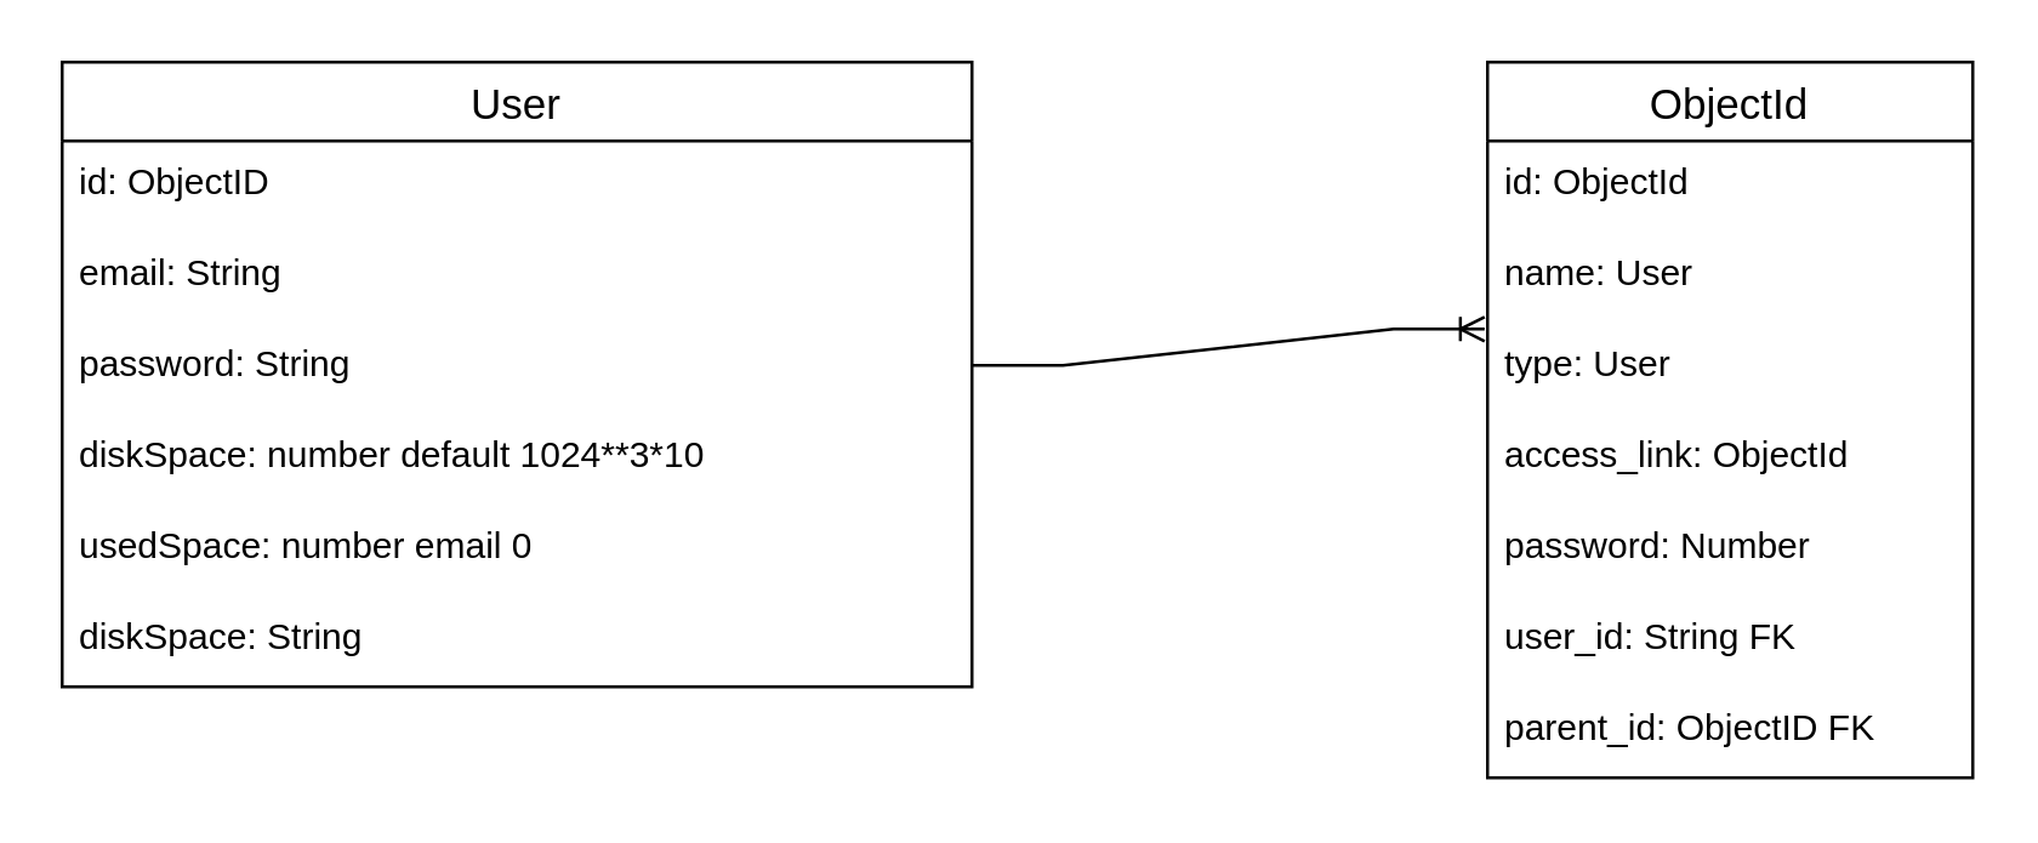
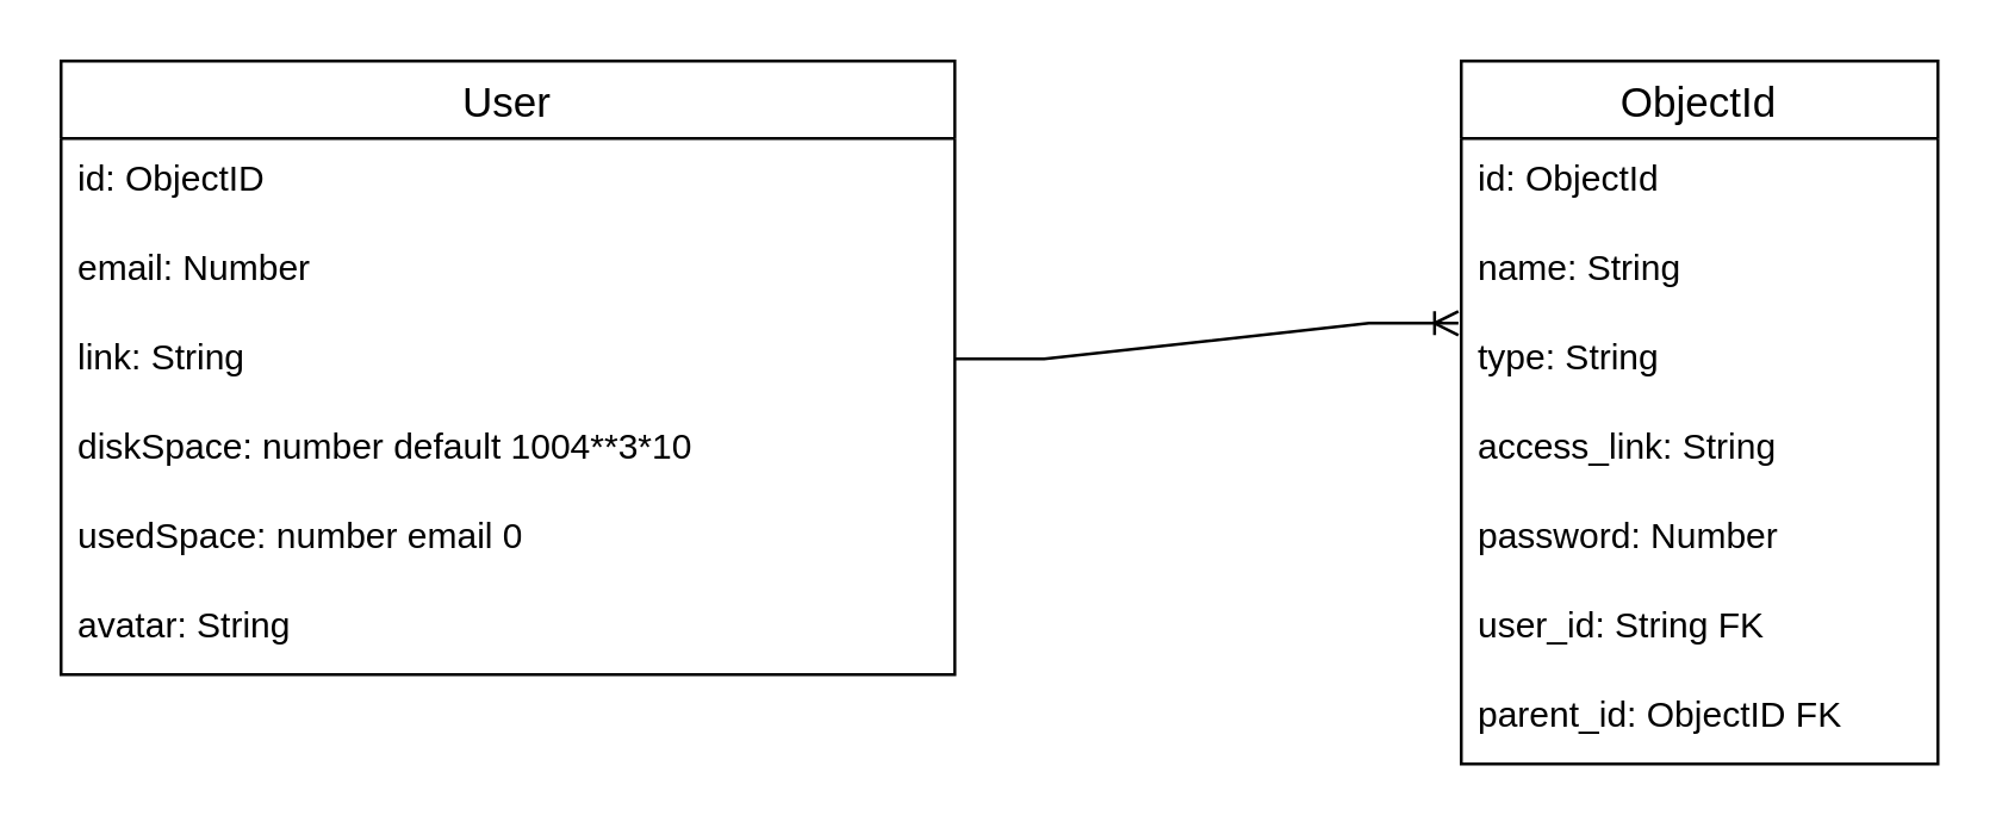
  <mxCell id="0" />
  <mxCell id="1" parent="0" />
  <mxCell id="2" value="ObjectId" style="swimlane;fontStyle=0;childLayout=stackLayout;horizontal=1;startSize=26;horizontalStack=0;resizeParent=1;resizeParentMax=0;resizeLast=0;collapsible=1;marginBottom=0;align=center;fontSize=14;" vertex="1" parent="1"><mxGeometry x="490" y="20" width="160" height="236" as="geometry" /></mxCell>
  <mxCell id="3" value="id: ObjectId" style="text;strokeColor=none;fillColor=none;spacingLeft=4;spacingRight=4;overflow=hidden;rotatable=0;points=[[0,0.5],[1,0.5]];portConstraint=eastwest;fontSize=12;whiteSpace=wrap;html=1;" vertex="1" parent="2"><mxGeometry y="26" width="160" height="30" as="geometry" /></mxCell>
- <mxCell id="4" value="name: User" style="text;strokeColor=none;fillColor=none;spacingLeft=4;spacingRight=4;overflow=hidden;rotatable=0;points=[[0,0.5],[1,0.5]];portConstraint=eastwest;fontSize=12;whiteSpace=wrap;html=1;" vertex="1" parent="2"><mxGeometry y="56" width="160" height="30" as="geometry" /></mxCell>
- <mxCell id="5" value="type: User" style="text;strokeColor=none;fillColor=none;spacingLeft=4;spacingRight=4;overflow=hidden;rotatable=0;points=[[0,0.5],[1,0.5]];portConstraint=eastwest;fontSize=12;whiteSpace=wrap;html=1;" vertex="1" parent="2"><mxGeometry y="86" width="160" height="30" as="geometry" /></mxCell>
- <mxCell id="6" value="access_link: ObjectId" style="text;strokeColor=none;fillColor=none;spacingLeft=4;spacingRight=4;overflow=hidden;rotatable=0;points=[[0,0.5],[1,0.5]];portConstraint=eastwest;fontSize=12;whiteSpace=wrap;html=1;" vertex="1" parent="2"><mxGeometry y="116" width="160" height="30" as="geometry" /></mxCell>
+ <mxCell id="4" value="name: String" style="text;strokeColor=none;fillColor=none;spacingLeft=4;spacingRight=4;overflow=hidden;rotatable=0;points=[[0,0.5],[1,0.5]];portConstraint=eastwest;fontSize=12;whiteSpace=wrap;html=1;" vertex="1" parent="2"><mxGeometry y="56" width="160" height="30" as="geometry" /></mxCell>
+ <mxCell id="5" value="type: String" style="text;strokeColor=none;fillColor=none;spacingLeft=4;spacingRight=4;overflow=hidden;rotatable=0;points=[[0,0.5],[1,0.5]];portConstraint=eastwest;fontSize=12;whiteSpace=wrap;html=1;" vertex="1" parent="2"><mxGeometry y="86" width="160" height="30" as="geometry" /></mxCell>
+ <mxCell id="6" value="access_link: String" style="text;strokeColor=none;fillColor=none;spacingLeft=4;spacingRight=4;overflow=hidden;rotatable=0;points=[[0,0.5],[1,0.5]];portConstraint=eastwest;fontSize=12;whiteSpace=wrap;html=1;" vertex="1" parent="2"><mxGeometry y="116" width="160" height="30" as="geometry" /></mxCell>
  <mxCell id="7" value="password: Number" style="text;strokeColor=none;fillColor=none;spacingLeft=4;spacingRight=4;overflow=hidden;rotatable=0;points=[[0,0.5],[1,0.5]];portConstraint=eastwest;fontSize=12;whiteSpace=wrap;html=1;" vertex="1" parent="2"><mxGeometry y="146" width="160" height="30" as="geometry" /></mxCell>
  <mxCell id="8" value="user_id: String FK" style="text;strokeColor=none;fillColor=none;spacingLeft=4;spacingRight=4;overflow=hidden;rotatable=0;points=[[0,0.5],[1,0.5]];portConstraint=eastwest;fontSize=12;whiteSpace=wrap;html=1;" vertex="1" parent="2"><mxGeometry y="176" width="160" height="30" as="geometry" /></mxCell>
  <mxCell id="9" value="parent_id: ObjectID FK" style="text;strokeColor=none;fillColor=none;spacingLeft=4;spacingRight=4;overflow=hidden;rotatable=0;points=[[0,0.5],[1,0.5]];portConstraint=eastwest;fontSize=12;whiteSpace=wrap;html=1;" vertex="1" parent="2"><mxGeometry y="206" width="160" height="30" as="geometry" /></mxCell>
  <mxCell id="10" value="User" style="swimlane;fontStyle=0;childLayout=stackLayout;horizontal=1;startSize=26;horizontalStack=0;resizeParent=1;resizeParentMax=0;resizeLast=0;collapsible=1;marginBottom=0;align=center;fontSize=14;" vertex="1" parent="1"><mxGeometry x="20" y="20" width="300" height="206" as="geometry" /></mxCell>
  <mxCell id="11" value="id: ObjectID" style="text;strokeColor=none;fillColor=none;spacingLeft=4;spacingRight=4;overflow=hidden;rotatable=0;points=[[0,0.5],[1,0.5]];portConstraint=eastwest;fontSize=12;whiteSpace=wrap;html=1;" vertex="1" parent="10"><mxGeometry y="26" width="300" height="30" as="geometry" /></mxCell>
- <mxCell id="12" value="email: String" style="text;strokeColor=none;fillColor=none;spacingLeft=4;spacingRight=4;overflow=hidden;rotatable=0;points=[[0,0.5],[1,0.5]];portConstraint=eastwest;fontSize=12;whiteSpace=wrap;html=1;" vertex="1" parent="10"><mxGeometry y="56" width="300" height="30" as="geometry" /></mxCell>
- <mxCell id="13" value="&lt;div&gt;password: String&lt;/div&gt;&lt;div&gt;&lt;br&gt;&lt;/div&gt;" style="text;strokeColor=none;fillColor=none;spacingLeft=4;spacingRight=4;overflow=hidden;rotatable=0;points=[[0,0.5],[1,0.5]];portConstraint=eastwest;fontSize=12;whiteSpace=wrap;html=1;" vertex="1" parent="10"><mxGeometry y="86" width="300" height="30" as="geometry" /></mxCell>
- <mxCell id="14" value="diskSpace: number default 1024**3*10" style="text;strokeColor=none;fillColor=none;spacingLeft=4;spacingRight=4;overflow=hidden;rotatable=0;points=[[0,0.5],[1,0.5]];portConstraint=eastwest;fontSize=12;whiteSpace=wrap;html=1;" vertex="1" parent="10"><mxGeometry y="116" width="300" height="30" as="geometry" /></mxCell>
+ <mxCell id="12" value="email: Number" style="text;strokeColor=none;fillColor=none;spacingLeft=4;spacingRight=4;overflow=hidden;rotatable=0;points=[[0,0.5],[1,0.5]];portConstraint=eastwest;fontSize=12;whiteSpace=wrap;html=1;" vertex="1" parent="10"><mxGeometry y="56" width="300" height="30" as="geometry" /></mxCell>
+ <mxCell id="13" value="&lt;div&gt;link: String&lt;/div&gt;&lt;div&gt;&lt;br&gt;&lt;/div&gt;" style="text;strokeColor=none;fillColor=none;spacingLeft=4;spacingRight=4;overflow=hidden;rotatable=0;points=[[0,0.5],[1,0.5]];portConstraint=eastwest;fontSize=12;whiteSpace=wrap;html=1;" vertex="1" parent="10"><mxGeometry y="86" width="300" height="30" as="geometry" /></mxCell>
+ <mxCell id="14" value="diskSpace: number default 1004**3*10" style="text;strokeColor=none;fillColor=none;spacingLeft=4;spacingRight=4;overflow=hidden;rotatable=0;points=[[0,0.5],[1,0.5]];portConstraint=eastwest;fontSize=12;whiteSpace=wrap;html=1;" vertex="1" parent="10"><mxGeometry y="116" width="300" height="30" as="geometry" /></mxCell>
  <mxCell id="15" value="usedSpace: number email 0" style="text;strokeColor=none;fillColor=none;spacingLeft=4;spacingRight=4;overflow=hidden;rotatable=0;points=[[0,0.5],[1,0.5]];portConstraint=eastwest;fontSize=12;whiteSpace=wrap;html=1;" vertex="1" parent="10"><mxGeometry y="146" width="300" height="30" as="geometry" /></mxCell>
- <mxCell id="16" value="&lt;div&gt;diskSpace: String&lt;/div&gt;&lt;div&gt;&lt;br&gt;&lt;/div&gt;" style="text;strokeColor=none;fillColor=none;spacingLeft=4;spacingRight=4;overflow=hidden;rotatable=0;points=[[0,0.5],[1,0.5]];portConstraint=eastwest;fontSize=12;whiteSpace=wrap;html=1;" vertex="1" parent="10"><mxGeometry y="176" width="300" height="30" as="geometry" /></mxCell>
+ <mxCell id="16" value="&lt;div&gt;avatar: String&lt;/div&gt;&lt;div&gt;&lt;br&gt;&lt;/div&gt;" style="text;strokeColor=none;fillColor=none;spacingLeft=4;spacingRight=4;overflow=hidden;rotatable=0;points=[[0,0.5],[1,0.5]];portConstraint=eastwest;fontSize=12;whiteSpace=wrap;html=1;" vertex="1" parent="10"><mxGeometry y="176" width="300" height="30" as="geometry" /></mxCell>
  <mxCell id="17" value="" style="edgeStyle=entityRelationEdgeStyle;fontSize=12;html=1;endArrow=ERoneToMany;rounded=0;entryX=-0.006;entryY=1.067;entryDx=0;entryDy=0;entryPerimeter=0;" edge="1" parent="1" target="4"><mxGeometry width="100" height="100" relative="1" as="geometry"><mxPoint x="320" y="120" as="sourcePoint" /><mxPoint x="420" y="20" as="targetPoint" /><Array as="points"><mxPoint x="450" y="30" /><mxPoint x="450" y="70" /></Array></mxGeometry></mxCell>
